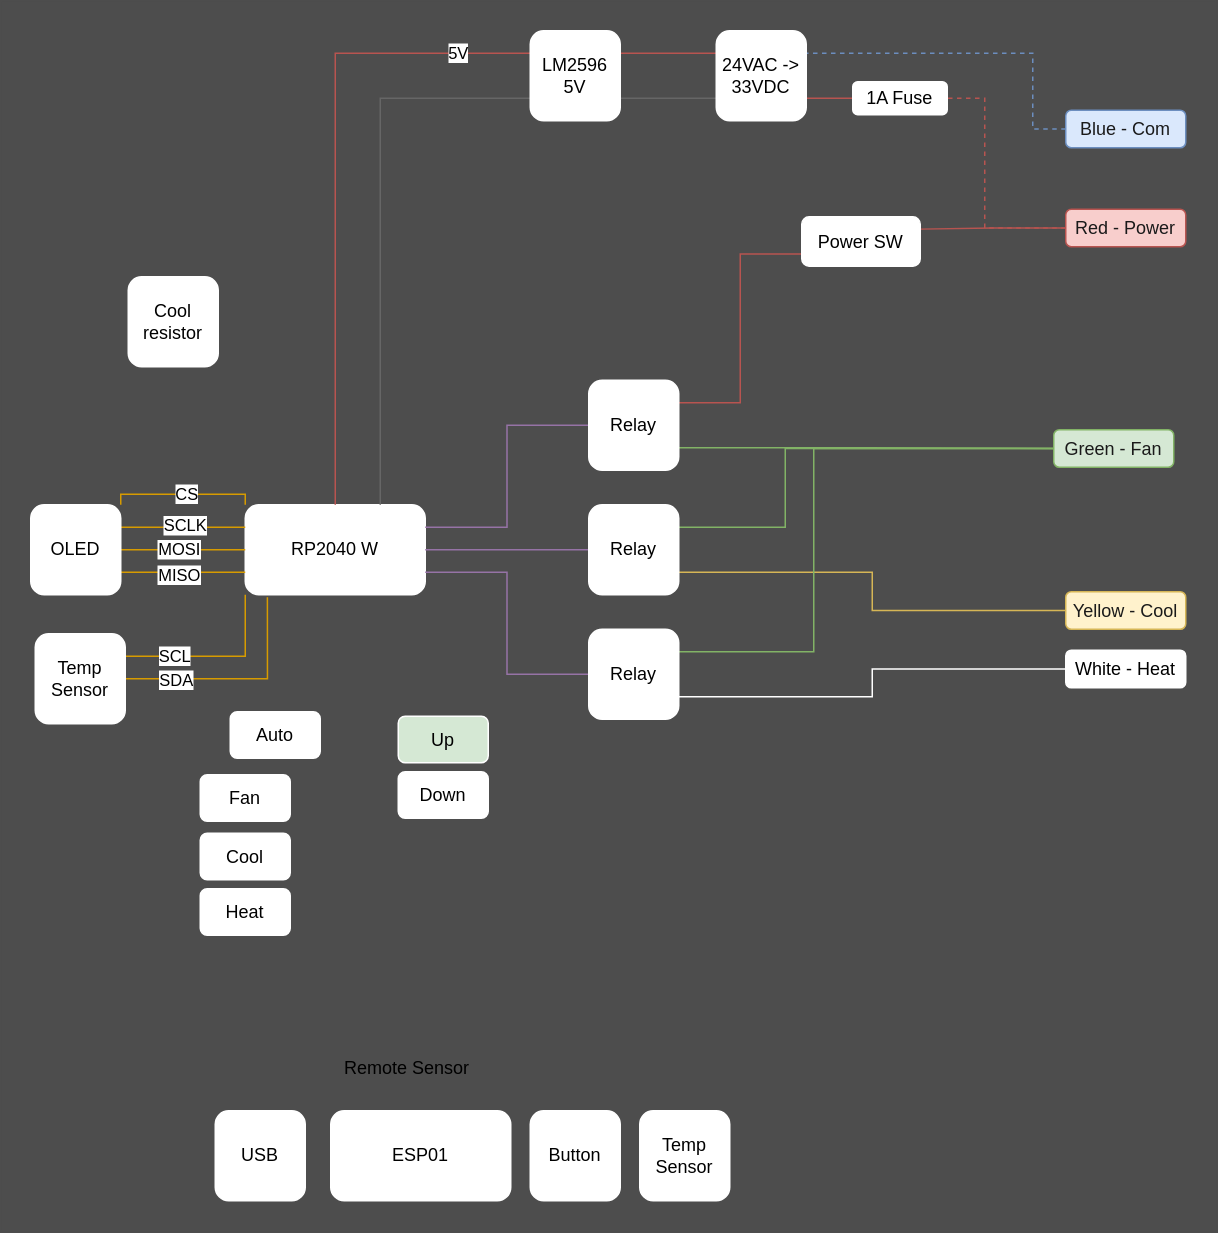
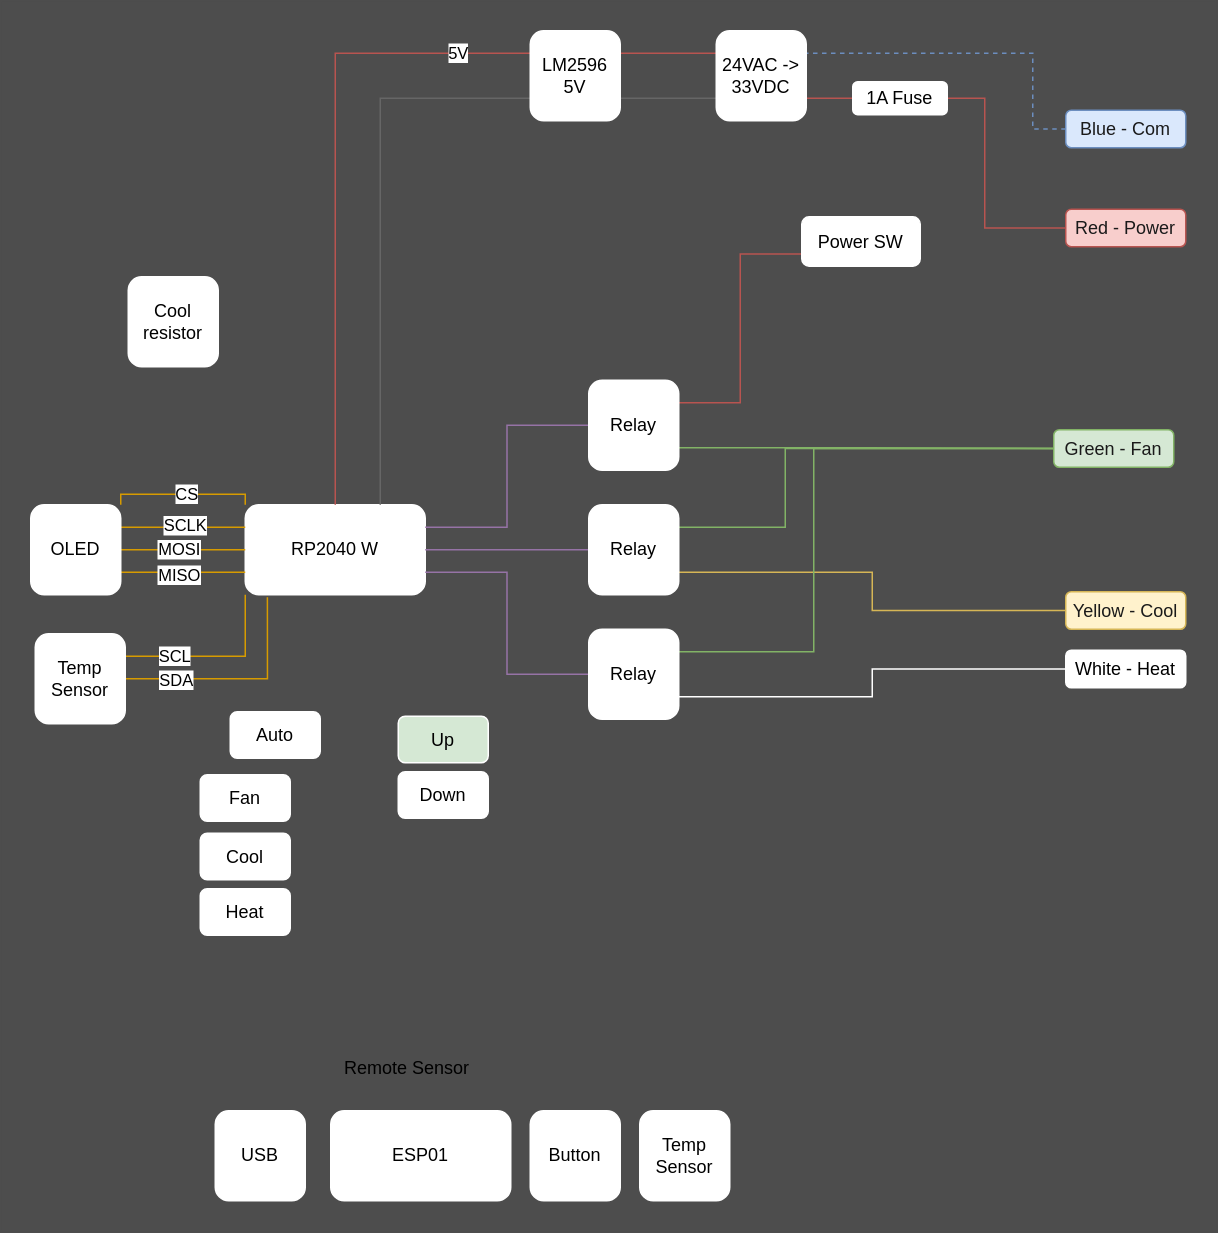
  <mxCell id="0" />
  <mxCell id="1" parent="0" />
  <mxCell id="2" style="edgeStyle=orthogonalEdgeStyle;rounded=0;orthogonalLoop=1;jettySize=auto;html=1;exitX=0;exitY=0;exitDx=0;exitDy=0;entryX=1;entryY=0;entryDx=0;entryDy=0;fillColor=#ffe6cc;strokeColor=#d79b00;endArrow=none;endFill=0;" parent="1" source="4" target="45" edge="1"><mxGeometry relative="1" as="geometry"><Array as="points"><mxPoint x="163" y="329" /><mxPoint x="80" y="329" /></Array></mxGeometry></mxCell>
  <mxCell id="3" value="CS" style="edgeLabel;html=1;align=center;verticalAlign=middle;resizable=0;points=[];" parent="2" vertex="1" connectable="0"><mxGeometry x="0.22" y="2" relative="1" as="geometry"><mxPoint x="12" y="-3" as="offset" /></mxGeometry></mxCell>
  <mxCell id="4" value="RP2040 W" style="rounded=1;whiteSpace=wrap;html=1;strokeColor=#FFFFFF;" parent="1" vertex="1"><mxGeometry x="163" y="336" width="120" height="60" as="geometry" /></mxCell>
  <mxCell id="5" value="ESP01" style="rounded=1;whiteSpace=wrap;html=1;strokeColor=#FFFFFF;" parent="1" vertex="1"><mxGeometry x="220" y="740" width="120" height="60" as="geometry" /></mxCell>
  <mxCell id="6" value="Temp Sensor" style="rounded=1;whiteSpace=wrap;html=1;strokeColor=#FFFFFF;" parent="1" vertex="1"><mxGeometry x="426" y="740" width="60" height="60" as="geometry" /></mxCell>
  <mxCell id="7" style="edgeStyle=orthogonalEdgeStyle;rounded=0;orthogonalLoop=1;jettySize=auto;html=1;entryX=0.123;entryY=1.029;entryDx=0;entryDy=0;entryPerimeter=0;endArrow=none;endFill=0;strokeColor=#d79b00;fontColor=#FFFFFF;fillColor=#ffe6cc;" parent="1" source="11" target="4" edge="1"><mxGeometry relative="1" as="geometry" /></mxCell>
  <mxCell id="8" value="SDA" style="edgeLabel;html=1;align=center;verticalAlign=middle;resizable=0;points=[];" parent="7" vertex="1" connectable="0"><mxGeometry x="-0.644" y="-1" relative="1" as="geometry"><mxPoint x="6" y="-1" as="offset" /></mxGeometry></mxCell>
  <mxCell id="9" style="edgeStyle=orthogonalEdgeStyle;rounded=0;orthogonalLoop=1;jettySize=auto;html=1;exitX=1;exitY=0.25;exitDx=0;exitDy=0;entryX=0;entryY=1;entryDx=0;entryDy=0;endArrow=none;endFill=0;strokeColor=#d79b00;fontColor=#FFFFFF;fillColor=#ffe6cc;" parent="1" source="11" target="4" edge="1"><mxGeometry relative="1" as="geometry" /></mxCell>
  <mxCell id="10" value="SCL" style="edgeLabel;html=1;align=center;verticalAlign=middle;resizable=0;points=[];" parent="9" vertex="1" connectable="0"><mxGeometry x="-0.479" y="1" relative="1" as="geometry"><mxPoint as="offset" /></mxGeometry></mxCell>
  <mxCell id="11" value="Temp Sensor" style="rounded=1;whiteSpace=wrap;html=1;strokeColor=#FFFFFF;" parent="1" vertex="1"><mxGeometry x="23" y="422" width="60" height="60" as="geometry" /></mxCell>
  <mxCell id="12" style="edgeStyle=orthogonalEdgeStyle;rounded=0;orthogonalLoop=1;jettySize=auto;html=1;entryX=1;entryY=0.25;entryDx=0;entryDy=0;fillColor=#f8cecc;strokeColor=#b85450;endArrow=none;endFill=0;exitX=0;exitY=0.75;exitDx=0;exitDy=0;" parent="1" source="56" target="30" edge="1"><mxGeometry relative="1" as="geometry" /></mxCell>
  <mxCell id="13" style="edgeStyle=orthogonalEdgeStyle;rounded=0;orthogonalLoop=1;jettySize=auto;html=1;entryX=1;entryY=0.75;entryDx=0;entryDy=0;fillColor=#f8cecc;strokeColor=#b85450;endArrow=none;endFill=0;" edge="1" parent="1" source="58" target="22"><mxGeometry relative="1" as="geometry"><Array as="points" /></mxGeometry></mxCell>
  <mxCell id="14" value="Red - Power" style="rounded=1;whiteSpace=wrap;html=1;strokeColor=#b85450;fillColor=#f8cecc;fontColor=#1A1A1A;" parent="1" vertex="1"><mxGeometry x="710" y="139" width="80" height="25" as="geometry" /></mxCell>
  <mxCell id="15" style="edgeStyle=orthogonalEdgeStyle;rounded=0;orthogonalLoop=1;jettySize=auto;html=1;exitX=0;exitY=0.5;exitDx=0;exitDy=0;entryX=1;entryY=0.25;entryDx=0;entryDy=0;fillColor=#d5e8d4;strokeColor=#82b366;endArrow=none;endFill=0;" parent="1" source="16" target="33" edge="1"><mxGeometry relative="1" as="geometry"><Array as="points"><mxPoint x="523" y="298" /><mxPoint x="523" y="351" /></Array></mxGeometry></mxCell>
  <mxCell id="16" value="Green - Fan" style="rounded=1;whiteSpace=wrap;html=1;strokeColor=#82b366;fillColor=#d5e8d4;fontColor=#1A1A1A;" parent="1" vertex="1"><mxGeometry x="702" y="286" width="80" height="25" as="geometry" /></mxCell>
  <mxCell id="17" style="edgeStyle=orthogonalEdgeStyle;rounded=0;orthogonalLoop=1;jettySize=auto;html=1;entryX=1;entryY=0.25;entryDx=0;entryDy=0;strokeColor=#6c8ebf;endArrow=none;endFill=0;fillColor=#dae8fc;dashed=1;" parent="1" source="18" target="22" edge="1"><mxGeometry relative="1" as="geometry"><Array as="points"><mxPoint x="688" y="85" /><mxPoint x="688" y="35" /></Array></mxGeometry></mxCell>
  <mxCell id="18" value="Blue - Com" style="rounded=1;whiteSpace=wrap;html=1;strokeColor=#6c8ebf;fillColor=#dae8fc;fontColor=#1A1A1A;" parent="1" vertex="1"><mxGeometry x="710" y="73" width="80" height="25" as="geometry" /></mxCell>
  <mxCell id="19" value="Yellow - Cool" style="rounded=1;whiteSpace=wrap;html=1;strokeColor=#d6b656;fillColor=#fff2cc;fontColor=#1A1A1A;" parent="1" vertex="1"><mxGeometry x="710" y="394" width="80" height="25" as="geometry" /></mxCell>
  <mxCell id="20" style="edgeStyle=orthogonalEdgeStyle;rounded=0;orthogonalLoop=1;jettySize=auto;html=1;exitX=0;exitY=0.25;exitDx=0;exitDy=0;entryX=1;entryY=0.25;entryDx=0;entryDy=0;endArrow=none;endFill=0;strokeColor=#b85450;fontColor=#FFFFFF;fillColor=#f8cecc;" parent="1" source="22" target="26" edge="1"><mxGeometry relative="1" as="geometry" /></mxCell>
  <mxCell id="21" style="edgeStyle=orthogonalEdgeStyle;rounded=0;orthogonalLoop=1;jettySize=auto;html=1;exitX=0;exitY=0.75;exitDx=0;exitDy=0;entryX=1;entryY=0.75;entryDx=0;entryDy=0;endArrow=none;endFill=0;strokeColor=#666666;fontColor=#FFFFFF;fillColor=#f5f5f5;" parent="1" source="22" target="26" edge="1"><mxGeometry relative="1" as="geometry" /></mxCell>
  <mxCell id="22" value="24VAC -&amp;gt;&lt;br&gt;33VDC" style="rounded=1;whiteSpace=wrap;html=1;strokeColor=#FFFFFF;" parent="1" vertex="1"><mxGeometry x="477" y="20" width="60" height="60" as="geometry" /></mxCell>
  <mxCell id="23" style="edgeStyle=orthogonalEdgeStyle;rounded=0;orthogonalLoop=1;jettySize=auto;html=1;exitX=0;exitY=0.25;exitDx=0;exitDy=0;entryX=0.5;entryY=0;entryDx=0;entryDy=0;endArrow=none;endFill=0;strokeColor=#b85450;fontColor=#FFFFFF;fillColor=#f8cecc;" parent="1" source="26" target="4" edge="1"><mxGeometry relative="1" as="geometry" /></mxCell>
  <mxCell id="24" value="5V" style="edgeLabel;html=1;align=center;verticalAlign=middle;resizable=0;points=[];" vertex="1" connectable="0" parent="23"><mxGeometry x="-0.787" y="-3" relative="1" as="geometry"><mxPoint x="-3" y="3" as="offset" /></mxGeometry></mxCell>
  <mxCell id="25" style="edgeStyle=orthogonalEdgeStyle;rounded=0;orthogonalLoop=1;jettySize=auto;html=1;exitX=0;exitY=0.75;exitDx=0;exitDy=0;entryX=0.75;entryY=0;entryDx=0;entryDy=0;endArrow=none;endFill=0;strokeColor=#666666;fontColor=#FFFFFF;fillColor=#f5f5f5;" parent="1" source="26" target="4" edge="1"><mxGeometry relative="1" as="geometry" /></mxCell>
  <mxCell id="26" value="LM2596&lt;br&gt;5V" style="rounded=1;whiteSpace=wrap;html=1;strokeColor=#FFFFFF;" parent="1" vertex="1"><mxGeometry x="353" y="20" width="60" height="60" as="geometry" /></mxCell>
  <mxCell id="27" value="White - Heat" style="rounded=1;whiteSpace=wrap;html=1;strokeColor=#FFFFFF;" parent="1" vertex="1"><mxGeometry x="710" y="433" width="80" height="25" as="geometry" /></mxCell>
  <mxCell id="28" style="edgeStyle=orthogonalEdgeStyle;rounded=0;orthogonalLoop=1;jettySize=auto;html=1;entryX=1;entryY=0.25;entryDx=0;entryDy=0;endArrow=none;endFill=0;strokeColor=#9673a6;fontColor=#FFFFFF;fillColor=#e1d5e7;" parent="1" source="30" target="4" edge="1"><mxGeometry relative="1" as="geometry" /></mxCell>
  <mxCell id="29" style="edgeStyle=orthogonalEdgeStyle;rounded=0;orthogonalLoop=1;jettySize=auto;html=1;exitX=1;exitY=0.75;exitDx=0;exitDy=0;entryX=0;entryY=0.5;entryDx=0;entryDy=0;fillColor=#d5e8d4;strokeColor=#82b366;endArrow=none;endFill=0;" parent="1" source="30" target="16" edge="1"><mxGeometry relative="1" as="geometry" /></mxCell>
  <mxCell id="30" value="Relay" style="rounded=1;whiteSpace=wrap;html=1;strokeColor=#FFFFFF;" parent="1" vertex="1"><mxGeometry x="392" y="253" width="60" height="60" as="geometry" /></mxCell>
  <mxCell id="31" style="edgeStyle=orthogonalEdgeStyle;rounded=0;orthogonalLoop=1;jettySize=auto;html=1;exitX=1;exitY=0.75;exitDx=0;exitDy=0;entryX=0;entryY=0.5;entryDx=0;entryDy=0;endArrow=none;endFill=0;strokeColor=#d6b656;fontColor=#FFFFFF;fillColor=#fff2cc;" parent="1" source="33" target="19" edge="1"><mxGeometry relative="1" as="geometry" /></mxCell>
  <mxCell id="32" style="edgeStyle=orthogonalEdgeStyle;rounded=0;orthogonalLoop=1;jettySize=auto;html=1;entryX=1;entryY=0.5;entryDx=0;entryDy=0;endArrow=none;endFill=0;strokeColor=#9673a6;fontColor=#FFFFFF;fillColor=#e1d5e7;" parent="1" source="33" target="4" edge="1"><mxGeometry relative="1" as="geometry" /></mxCell>
  <mxCell id="33" value="Relay" style="rounded=1;whiteSpace=wrap;html=1;strokeColor=#FFFFFF;" parent="1" vertex="1"><mxGeometry x="392" y="336" width="60" height="60" as="geometry" /></mxCell>
  <mxCell id="34" style="edgeStyle=orthogonalEdgeStyle;rounded=0;orthogonalLoop=1;jettySize=auto;html=1;exitX=1;exitY=0.75;exitDx=0;exitDy=0;entryX=0;entryY=0.5;entryDx=0;entryDy=0;endArrow=none;endFill=0;strokeColor=#FFFFFF;fontColor=#FFFFFF;" parent="1" source="37" target="27" edge="1"><mxGeometry relative="1" as="geometry" /></mxCell>
  <mxCell id="35" style="edgeStyle=orthogonalEdgeStyle;rounded=0;orthogonalLoop=1;jettySize=auto;html=1;entryX=1;entryY=0.75;entryDx=0;entryDy=0;endArrow=none;endFill=0;strokeColor=#9673a6;fontColor=#FFFFFF;fillColor=#e1d5e7;" parent="1" source="37" target="4" edge="1"><mxGeometry relative="1" as="geometry" /></mxCell>
  <mxCell id="36" style="edgeStyle=orthogonalEdgeStyle;rounded=0;orthogonalLoop=1;jettySize=auto;html=1;exitX=1;exitY=0.25;exitDx=0;exitDy=0;entryX=0;entryY=0.5;entryDx=0;entryDy=0;fillColor=#d5e8d4;strokeColor=#82b366;endArrow=none;endFill=0;" parent="1" source="37" target="16" edge="1"><mxGeometry relative="1" as="geometry"><Array as="points"><mxPoint x="542" y="434" /><mxPoint x="542" y="298" /></Array></mxGeometry></mxCell>
  <mxCell id="37" value="Relay" style="rounded=1;whiteSpace=wrap;html=1;strokeColor=#FFFFFF;" parent="1" vertex="1"><mxGeometry x="392" y="419" width="60" height="60" as="geometry" /></mxCell>
  <mxCell id="38" value="USB" style="rounded=1;whiteSpace=wrap;html=1;strokeColor=#FFFFFF;" parent="1" vertex="1"><mxGeometry x="143" y="740" width="60" height="60" as="geometry" /></mxCell>
  <mxCell id="39" value="" style="edgeStyle=orthogonalEdgeStyle;rounded=0;orthogonalLoop=1;jettySize=auto;html=1;endArrow=none;endFill=0;strokeColor=#d79b00;fontColor=#FFFFFF;fillColor=#ffe6cc;" parent="1" source="45" target="4" edge="1"><mxGeometry relative="1" as="geometry" /></mxCell>
  <mxCell id="40" value="MOSI" style="edgeLabel;html=1;align=center;verticalAlign=middle;resizable=0;points=[];" parent="39" vertex="1" connectable="0"><mxGeometry x="-0.084" y="1" relative="1" as="geometry"><mxPoint as="offset" /></mxGeometry></mxCell>
  <mxCell id="41" style="edgeStyle=orthogonalEdgeStyle;rounded=0;orthogonalLoop=1;jettySize=auto;html=1;exitX=1;exitY=0.75;exitDx=0;exitDy=0;entryX=0;entryY=0.75;entryDx=0;entryDy=0;endArrow=none;endFill=0;strokeColor=#d79b00;fontColor=#FFFFFF;fillColor=#ffe6cc;" parent="1" source="45" target="4" edge="1"><mxGeometry relative="1" as="geometry" /></mxCell>
  <mxCell id="42" value="MISO" style="edgeLabel;html=1;align=center;verticalAlign=middle;resizable=0;points=[];" parent="41" vertex="1" connectable="0"><mxGeometry x="-0.325" relative="1" as="geometry"><mxPoint x="10" y="1" as="offset" /></mxGeometry></mxCell>
  <mxCell id="43" style="edgeStyle=orthogonalEdgeStyle;rounded=0;orthogonalLoop=1;jettySize=auto;html=1;exitX=1;exitY=0.25;exitDx=0;exitDy=0;entryX=0;entryY=0.25;entryDx=0;entryDy=0;endArrow=none;endFill=0;strokeColor=#d79b00;fontColor=#FFFFFF;fillColor=#ffe6cc;" parent="1" source="45" target="4" edge="1"><mxGeometry relative="1" as="geometry" /></mxCell>
  <mxCell id="44" value="SCLK" style="edgeLabel;html=1;align=center;verticalAlign=middle;resizable=0;points=[];" parent="43" vertex="1" connectable="0"><mxGeometry x="-0.096" y="2" relative="1" as="geometry"><mxPoint x="4" as="offset" /></mxGeometry></mxCell>
  <mxCell id="45" value="OLED" style="rounded=1;whiteSpace=wrap;html=1;strokeColor=#FFFFFF;" parent="1" vertex="1"><mxGeometry x="20" y="336" width="60" height="60" as="geometry" /></mxCell>
  <mxCell id="46" value="Up" style="rounded=1;whiteSpace=wrap;html=1;strokeColor=#FFFFFF;fillColor=#d5e8d4;" parent="1" vertex="1"><mxGeometry x="265" y="477" width="60" height="31" as="geometry" /></mxCell>
  <mxCell id="47" value="Down" style="rounded=1;whiteSpace=wrap;html=1;strokeColor=#FFFFFF;" parent="1" vertex="1"><mxGeometry x="265" y="514" width="60" height="31" as="geometry" /></mxCell>
  <mxCell id="48" value="Button" style="rounded=1;whiteSpace=wrap;html=1;strokeColor=#FFFFFF;" parent="1" vertex="1"><mxGeometry x="353" y="740" width="60" height="60" as="geometry" /></mxCell>
  <mxCell id="49" value="Cool&lt;br&gt;resistor" style="rounded=1;whiteSpace=wrap;html=1;strokeColor=#FFFFFF;" parent="1" vertex="1"><mxGeometry x="85" y="184" width="60" height="60" as="geometry" /></mxCell>
  <mxCell id="50" value="Remote Sensor" style="text;html=1;strokeColor=none;fillColor=none;align=center;verticalAlign=middle;whiteSpace=wrap;rounded=0;" parent="1" vertex="1"><mxGeometry x="197.5" y="697" width="146" height="30" as="geometry" /></mxCell>
  <mxCell id="51" value="Auto" style="rounded=1;whiteSpace=wrap;html=1;strokeColor=#FFFFFF;" parent="1" vertex="1"><mxGeometry x="153" y="474" width="60" height="31" as="geometry" /></mxCell>
  <mxCell id="52" value="Fan" style="rounded=1;whiteSpace=wrap;html=1;strokeColor=#FFFFFF;" parent="1" vertex="1"><mxGeometry x="133" y="516" width="60" height="31" as="geometry" /></mxCell>
  <mxCell id="53" value="Cool" style="rounded=1;whiteSpace=wrap;html=1;strokeColor=#FFFFFF;" parent="1" vertex="1"><mxGeometry x="133" y="555" width="60" height="31" as="geometry" /></mxCell>
  <mxCell id="54" value="Heat" style="rounded=1;whiteSpace=wrap;html=1;strokeColor=#FFFFFF;" parent="1" vertex="1"><mxGeometry x="133" y="592" width="60" height="31" as="geometry" /></mxCell>
- <mxCell id="55" value="" style="edgeStyle=orthogonalEdgeStyle;rounded=0;orthogonalLoop=1;jettySize=auto;html=1;entryX=1;entryY=0.25;entryDx=0;entryDy=0;fillColor=#f8cecc;strokeColor=#b85450;endArrow=none;endFill=0;" parent="1" source="14" target="56" edge="1"><mxGeometry relative="1" as="geometry"><mxPoint x="710" y="152" as="sourcePoint" /><mxPoint x="452" y="268" as="targetPoint" /></mxGeometry></mxCell>
  <mxCell id="56" value="Power SW" style="rounded=1;whiteSpace=wrap;html=1;strokeColor=#FFFFFF;" parent="1" vertex="1"><mxGeometry x="534" y="144" width="79" height="33" as="geometry" /></mxCell>
- <mxCell id="57" value="" style="edgeStyle=orthogonalEdgeStyle;rounded=0;orthogonalLoop=1;jettySize=auto;html=1;entryX=1;entryY=0.75;entryDx=0;entryDy=0;fillColor=#f8cecc;strokeColor=#b85450;endArrow=none;endFill=0;dashed=1;" edge="1" parent="1" source="14" target="58"><mxGeometry relative="1" as="geometry"><mxPoint x="710" y="151" as="sourcePoint" /><mxPoint x="537" y="65" as="targetPoint" /><Array as="points"><mxPoint x="656" y="151" /><mxPoint x="656" y="65" /></Array></mxGeometry></mxCell>
+ <mxCell id="57" value="" style="edgeStyle=orthogonalEdgeStyle;rounded=0;orthogonalLoop=1;jettySize=auto;html=1;entryX=1;entryY=0.75;entryDx=0;entryDy=0;fillColor=#f8cecc;strokeColor=#b85450;endArrow=none;endFill=0;" edge="1" parent="1" source="14" target="58"><mxGeometry relative="1" as="geometry"><mxPoint x="710" y="151" as="sourcePoint" /><mxPoint x="537" y="65" as="targetPoint" /><Array as="points"><mxPoint x="656" y="151" /><mxPoint x="656" y="65" /></Array></mxGeometry></mxCell>
  <mxCell id="58" value="1A Fuse" style="rounded=1;whiteSpace=wrap;html=1;strokeColor=#FFFFFF;" vertex="1" parent="1"><mxGeometry x="568" y="54" width="63" height="22" as="geometry" /></mxCell>
